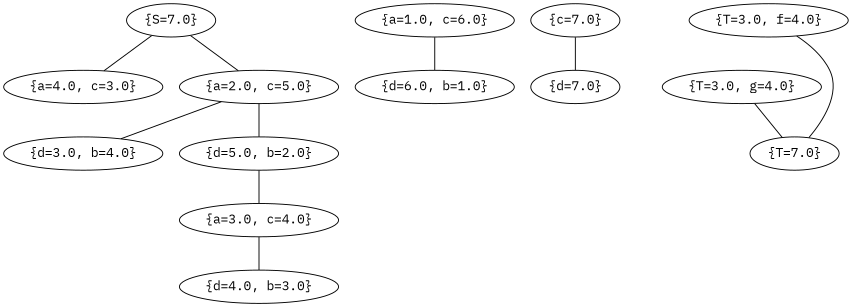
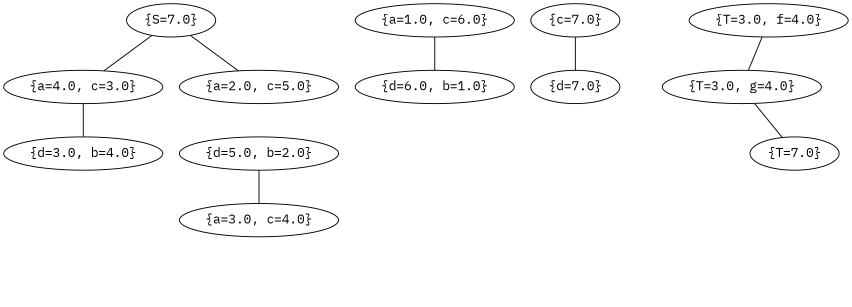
  graph {
    fontname="IBM Plex Mono"
    node [fontname="IBM Plex Mono"]
    edge [fontname="IBM Plex Mono"]
    "{S=7.0}" [state="{S=7.0}" "ui.label"="{S=7.0}"]
    "{a=4.0, c=3.0}" [state="{a=4.0, c=3.0}" "ui.label"="{a=4.0, c=3.0}"]
    "{a=2.0, c=5.0}" [state="{a=2.0, c=5.0}" "ui.label"="{a=2.0, c=5.0}"]
    "{d=3.0, b=4.0}" [state="{d=3.0, b=4.0}" "ui.label"="{d=3.0, b=4.0}"]
    "{a=3.0, c=4.0}" [state="{a=3.0, c=4.0}" "ui.label"="{a=3.0, c=4.0}"]
-   "{d=4.0, b=3.0}" [state="{d=4.0, b=3.0}" "ui.label"="{d=4.0, b=3.0}"]
    "{d=5.0, b=2.0}" [state="{d=5.0, b=2.0}" "ui.label"="{d=5.0, b=2.0}"]
    "{a=1.0, c=6.0}" [state="{a=1.0, c=6.0}" "ui.label"="{a=1.0, c=6.0}"]
    "{d=6.0, b=1.0}" [state="{d=6.0, b=1.0}" "ui.label"="{d=6.0, b=1.0}"]
    "{c=7.0}" [state="{c=7.0}" "ui.label"="{c=7.0}"]
    "{d=7.0}" [state="{d=7.0}" "ui.label"="{d=7.0}"]
    "{T=3.0, f=4.0}" [state="{T=3.0, f=4.0}" "ui.label"="{T=3.0, f=4.0}"]
    "{T=3.0, g=4.0}" [state="{T=3.0, g=4.0}" "ui.label"="{T=3.0, g=4.0}"]
    "{T=7.0}" [state="{T=7.0}" "ui.label"="{T=7.0}"]
    "{S=7.0}" -- "{a=4.0, c=3.0}"
    "{S=7.0}" -- "{a=2.0, c=5.0}"
-   "{a=2.0, c=5.0}" -- "{d=3.0, b=4.0}"
-   "{a=2.0, c=5.0}" -- "{d=5.0, b=2.0}"
-   "{a=3.0, c=4.0}" -- "{d=4.0, b=3.0}"
+   "{a=4.0, c=3.0}" -- "{d=3.0, b=4.0}"
    "{d=5.0, b=2.0}" -- "{a=3.0, c=4.0}"
    "{a=1.0, c=6.0}" -- "{d=6.0, b=1.0}"
    "{c=7.0}" -- "{d=7.0}"
-   "{T=3.0, f=4.0}" -- "{T=7.0}"
+   "{T=3.0, f=4.0}" -- "{T=3.0, g=4.0}"
    "{T=3.0, g=4.0}" -- "{T=7.0}"
  }
